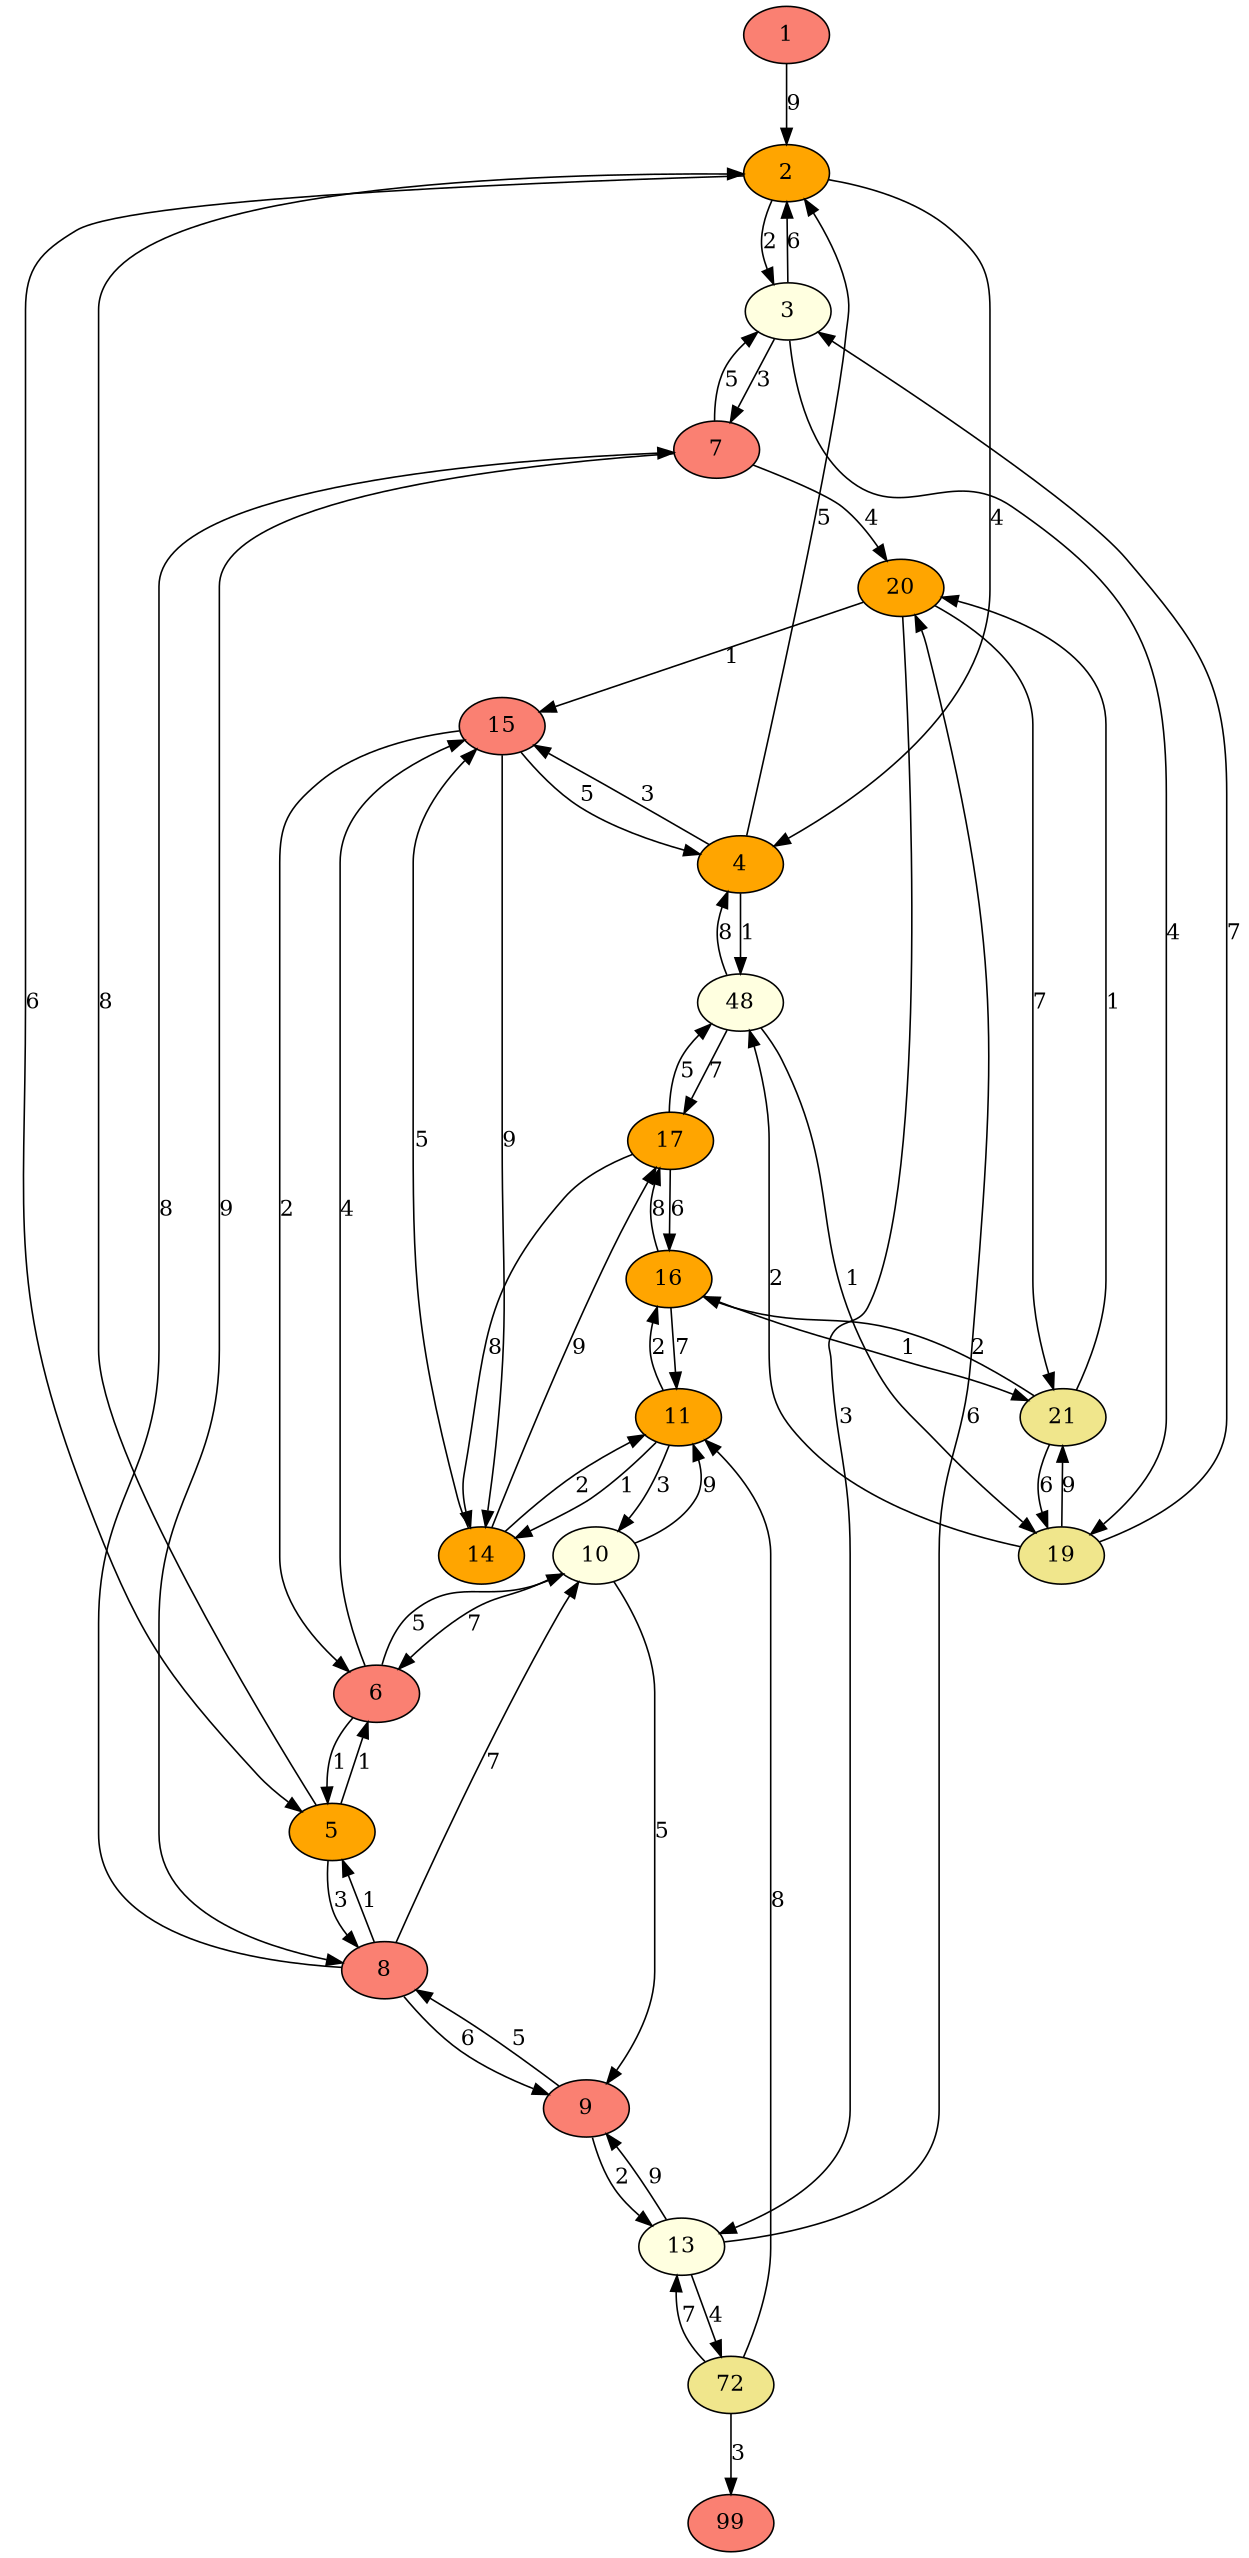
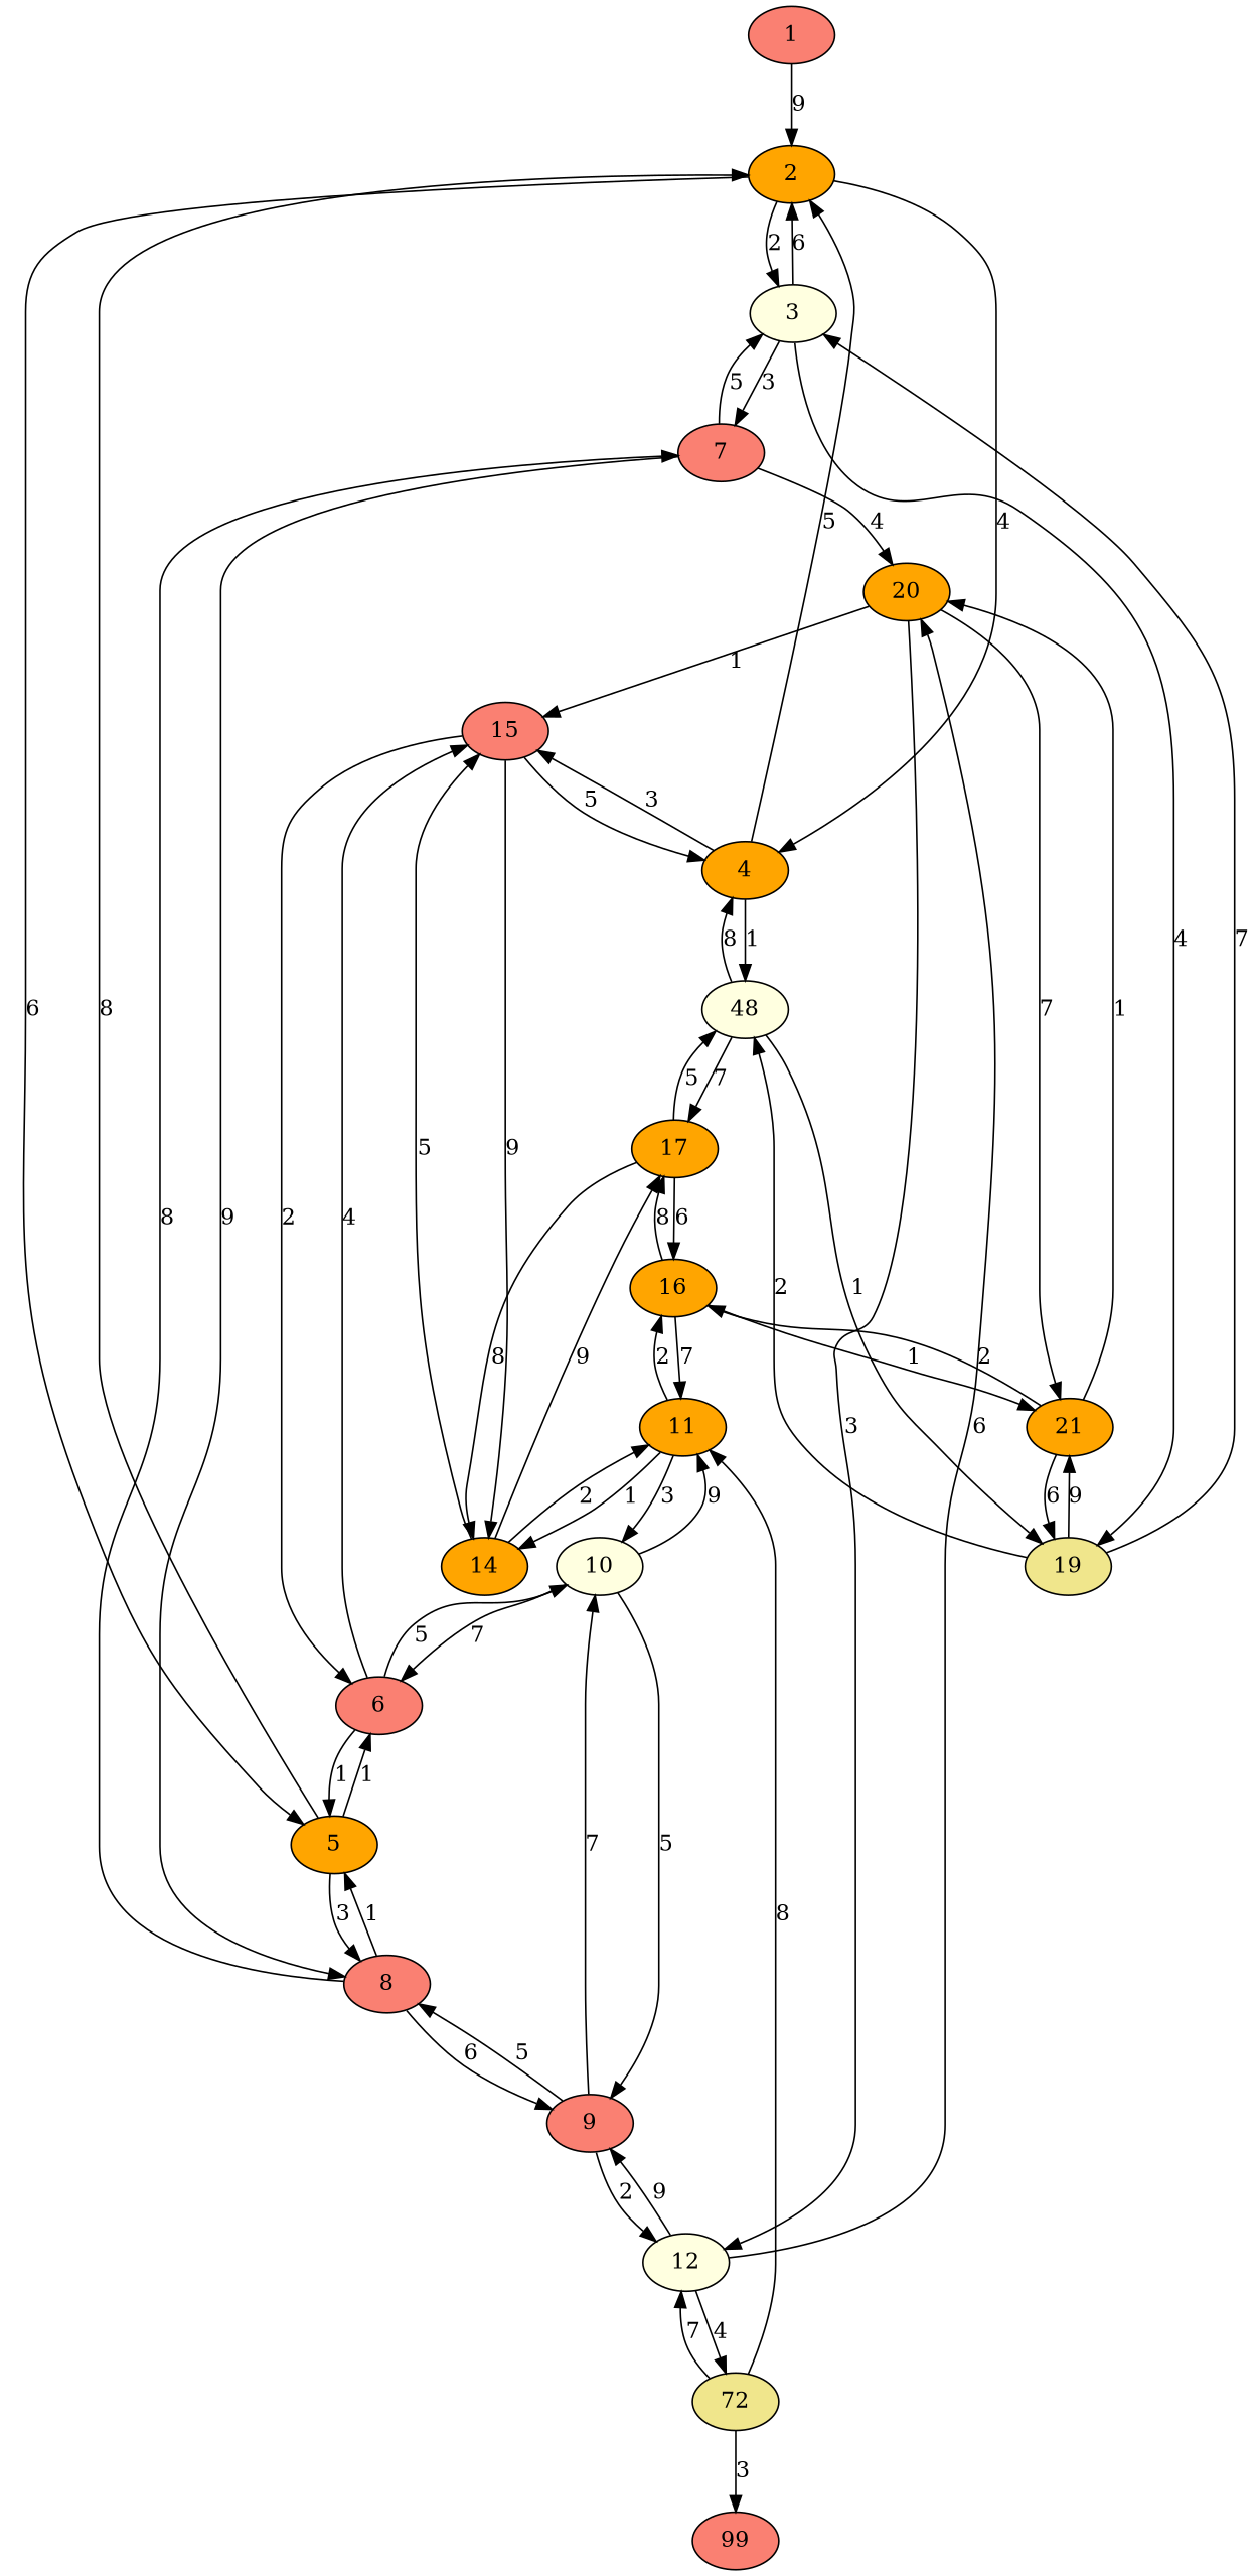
  digraph {
    node [fillcolor=orange style=filled]
    1 [fillcolor=salmon]
    2
    3 [fillcolor=lightyellow]
    4
    5
    19 [fillcolor=khaki]
    7 [fillcolor=salmon]
    n8 [fillcolor=lightyellow label=48]
    15 [fillcolor=salmon]
    6 [fillcolor=salmon]
    8 [fillcolor=salmon]
-   21 [fillcolor=khaki]
+   21
    20
    17
    14
    10 [fillcolor=lightyellow]
    9 [fillcolor=salmon]
    16
-   13 [fillcolor=lightyellow]
+   13 [fillcolor=lightyellow label=12]
    11
    n21 [fillcolor=khaki label=72]
    99 [fillcolor=salmon]
    1 -> 2 [label=9]
    2 -> 3 [label=2]
    2 -> 4 [label=4]
    2 -> 5 [label=6]
    3 -> 2 [label=6]
    3 -> 19 [label=4]
    3 -> 7 [label=3]
    4 -> 2 [label=5]
    4 -> n8 [label=1]
    4 -> 15 [label=3]
    5 -> 2 [label=8]
    5 -> 6 [label=1]
    5 -> 8 [label=3]
    19 -> 3 [label=7]
    19 -> n8 [label=2]
    19 -> 21 [label=9]
    7 -> 3 [label=5]
    7 -> 8 [label=9]
    7 -> 20 [label=4]
    n8 -> 4 [label=8]
    n8 -> 19 [label=1]
    n8 -> 17 [label=7]
    15 -> 4 [label=5]
    15 -> 6 [label=2]
    15 -> 14 [label=9]
    6 -> 5 [label=1]
    6 -> 15 [label=4]
    6 -> 10 [label=5]
    8 -> 5 [label=1]
    8 -> 7 [label=8]
    8 -> 9 [label=6]
    21 -> 19 [label=6]
    21 -> 20 [label=1]
    21 -> 16 [label=2]
    20 -> 15 [label=1]
    20 -> 21 [label=7]
    20 -> 13 [label=3]
    17 -> n8 [label=5]
    17 -> 14 [label=8]
    17 -> 16 [label=6]
    14 -> 15 [label=5]
    14 -> 17 [label=9]
    14 -> 11 [label=2]
    10 -> 6 [label=7]
    10 -> 9 [label=5]
    10 -> 11 [label=9]
    9 -> 8 [label=5]
-   8 -> 10 [label=7]
+   9 -> 10 [label=7]
    9 -> 13 [label=2]
    16 -> 21 [label=1]
    16 -> 17 [label=8]
    16 -> 11 [label=7]
    13 -> 20 [label=6]
    13 -> 9 [label=9]
    13 -> n21 [label=4]
    11 -> 14 [label=1]
    11 -> 10 [label=3]
    11 -> 16 [label=2]
    n21 -> 13 [label=7]
    n21 -> 11 [label=8]
    n21 -> 99 [label=3]
  }
